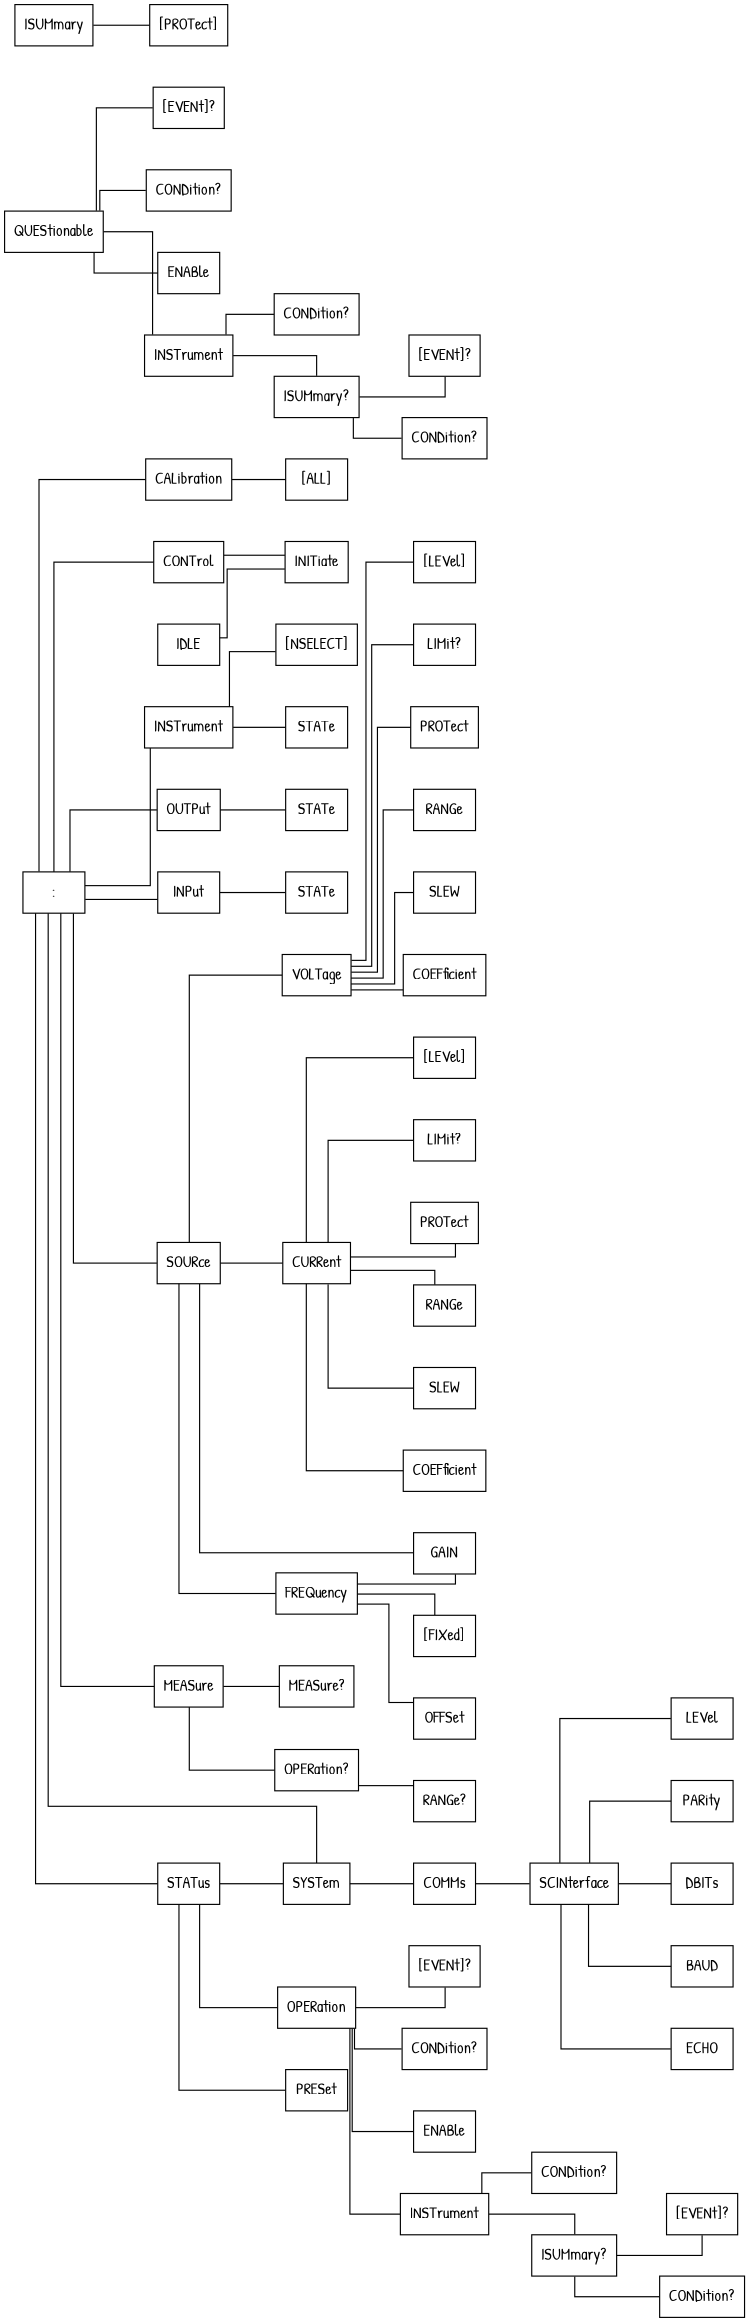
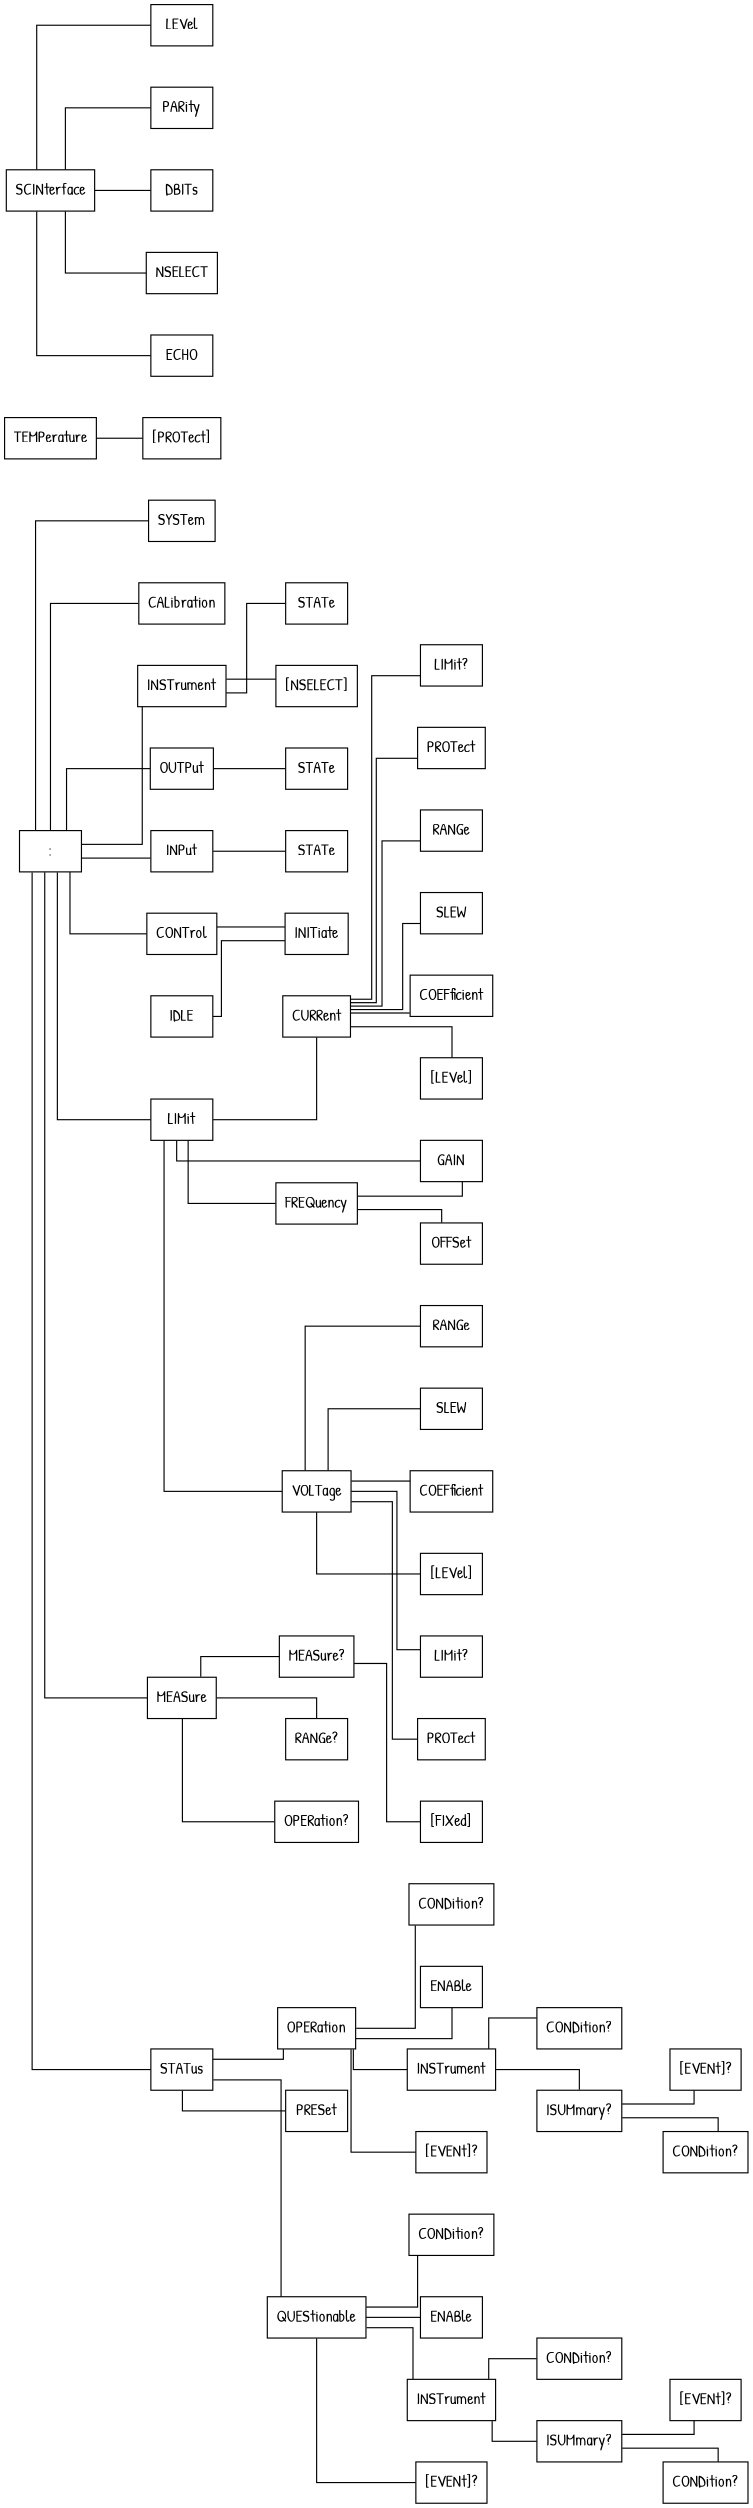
  graph {
    fontname="Patrick Hand"
    fontsize=8
    nodesep=0.5
    rankdir=LR
    ranksep=0.5
    splines=ortho
    node [fontname="Patrick Hand" shape=box]
    edge [fontname="Patrick Hand"]
    n1 [label=":"]
    n2 [label=CALibration]
    n3 [label=CONTrol]
    n4 [label=INSTrument]
    n5 [label=OUTPut]
    n6 [label=INPut]
-   n7 [label=SOURce]
+   n7 [label=LIMit]
    n8 [label=MEASure]
    n9 [label=STATus]
    n10 [label=SYSTem]
-   n11 [label="[ALL]"]
    n12 [label=INITiate]
    n13 [label="[NSELECT]"]
    n14 [label=STATe]
    n15 [label=STATe]
    n16 [label=STATe]
    n17 [label=VOLTage]
    n18 [label=CURRent]
    n19 [label=FREQuency]
    n20 [label=GAIN]
    n21 [label="MEASure?"]
    n22 [label="RANGe?"]
    n23 [label="OPERation?"]
    n24 [label=OPERation]
    n25 [label=PRESet]
    n26 [label=QUEStionable]
-   n27 [label=COMMs]
    n28 [label=IDLE]
    n29 [label="[LEVel]"]
    n30 [label="LIMit?"]
    n31 [label=PROTect]
    n32 [label=RANGe]
    n33 [label=SLEW]
    n34 [label=COEFficient]
    n35 [label="[LEVel]"]
    n36 [label="LIMit?"]
    n37 [label=PROTect]
    n38 [label=RANGe]
    n39 [label=SLEW]
    n40 [label=COEFficient]
    n41 [label="[FIXed]"]
    n42 [label=OFFSet]
-   n43 [label=ISUMmary]
+   n43 [label=TEMPerature]
    n44 [label="[PROTect]"]
    n45 [label="[EVENt]?"]
    n46 [label="CONDition?"]
    n47 [label=ENABle]
    n48 [label=INSTrument]
    n49 [label="[EVENt]?"]
    n50 [label="CONDition?"]
    n51 [label=ENABle]
    n52 [label=INSTrument]
    n53 [label="CONDition?"]
    n54 [label="ISUMmary?"]
    n55 [label="[EVENt]?"]
    n56 [label="CONDition?"]
    n57 [label="CONDition?"]
    n58 [label="ISUMmary?"]
    n59 [label="[EVENt]?"]
    n60 [label="CONDition?"]
    n61 [label=SCINterface]
    n62 [label=LEVel]
    n63 [label=PARity]
    n64 [label=DBITs]
-   n65 [label=BAUD]
+   n65 [label=NSELECT]
    n66 [label=ECHO]
    n1 -- n2
    n1 -- n3
    n1 -- n4
    n1 -- n5
    n1 -- n6
    n1 -- n7
    n1 -- n8
    n1 -- n9
    n1 -- n10
-   n2 -- n11
    n3 -- n12
    n4 -- n13
    n4 -- n14
    n5 -- n15
    n6 -- n16
    n7 -- n17
    n7 -- n18
    n7 -- n19
    n7 -- n20
    n8 -- n21
-   n23 -- n22
+   n8 -- n22
    n8 -- n23
    n9 -- n24
    n9 -- n25
-   n9 -- n10
-   n10 -- n27
+   n9 -- n26
    n17 -- n29
    n17 -- n30
    n17 -- n31
    n17 -- n32
    n17 -- n33
    n17 -- n34
    n18 -- n35
    n18 -- n36
    n18 -- n37
    n18 -- n38
    n18 -- n39
    n18 -- n40
    n19 -- n20
-   n19 -- n41
+   n21 -- n41
    n19 -- n42
    n24 -- n45
    n24 -- n46
    n24 -- n47
    n24 -- n48
    n26 -- n49
    n26 -- n50
    n26 -- n51
    n26 -- n52
-   n27 -- n61
    n28 -- n12
    n43 -- n44
    n48 -- n53
    n48 -- n54
    n52 -- n57
    n52 -- n58
    n54 -- n55
    n54 -- n56
    n58 -- n59
    n58 -- n60
    n61 -- n62
    n61 -- n63
    n61 -- n64
    n61 -- n65
    n61 -- n66
  }
